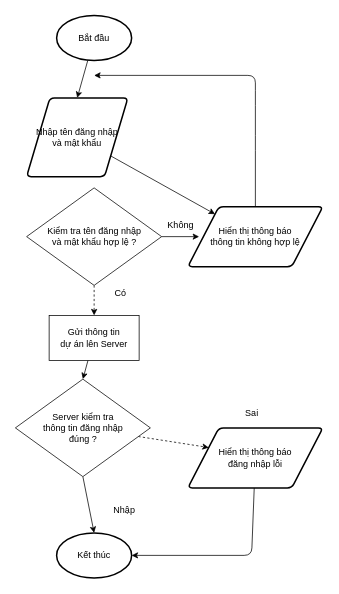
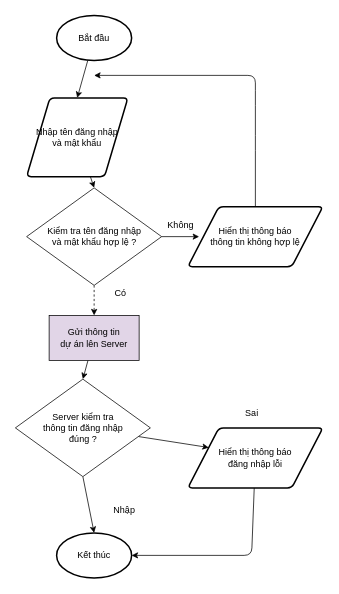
  <mxCell id="0" />
  <mxCell id="1" parent="0" />
  <mxCell id="2" style="edgeStyle=none;html=1;entryX=0.5;entryY=0;entryDx=0;entryDy=0;" parent="1" source="3" target="6" edge="1"><mxGeometry relative="1" as="geometry" /></mxCell>
  <mxCell id="3" value="Bắt đầu" style="strokeWidth=2;html=1;shape=mxgraph.flowchart.start_1;whiteSpace=wrap;" parent="1" vertex="1"><mxGeometry x="75" y="20" width="100" height="60" as="geometry" /></mxCell>
  <mxCell id="4" value="Kết thúc" style="strokeWidth=2;html=1;shape=mxgraph.flowchart.start_1;whiteSpace=wrap;" parent="1" vertex="1"><mxGeometry x="75" y="710" width="100" height="60" as="geometry" /></mxCell>
- <mxCell id="5" style="edgeStyle=none;html=1;" parent="1" source="6" target="13" edge="1"><mxGeometry relative="1" as="geometry" /></mxCell>
+ <mxCell id="5" style="edgeStyle=none;html=1;entryX=0.5;entryY=0;entryDx=0;entryDy=0;" parent="1" source="6" target="9" edge="1"><mxGeometry relative="1" as="geometry" /></mxCell>
  <mxCell id="6" value="Nhập tên đăng nhập &lt;br&gt;và mật khẩu" style="shape=parallelogram;html=1;strokeWidth=2;perimeter=parallelogramPerimeter;whiteSpace=wrap;rounded=1;arcSize=12;size=0.23;" parent="1" vertex="1"><mxGeometry x="35" y="130" width="135" height="105" as="geometry" /></mxCell>
  <mxCell id="7" style="edgeStyle=none;html=1;entryX=0;entryY=0.5;entryDx=0;entryDy=0;entryPerimeter=0;" parent="1" source="9" edge="1"><mxGeometry relative="1" as="geometry"><mxPoint x="265" y="315" as="targetPoint" /></mxGeometry></mxCell>
  <mxCell id="8" style="edgeStyle=none;html=1;dashed=1;" edge="1" parent="1" source="9" target="22"><mxGeometry relative="1" as="geometry" /></mxCell>
  <mxCell id="9" value="Kiểm tra tên đăng nhập&lt;br&gt;và mật khẩu hợp lệ ?" style="shape=rhombus;html=1;dashed=0;whitespace=wrap;perimeter=rhombusPerimeter;" parent="1" vertex="1"><mxGeometry x="35" y="250" width="180" height="130" as="geometry" /></mxCell>
  <mxCell id="10" style="edgeStyle=none;html=1;exitX=0.5;exitY=0;exitDx=0;exitDy=0;" parent="1" source="13" edge="1"><mxGeometry relative="1" as="geometry"><mxPoint x="125" y="100" as="targetPoint" /><Array as="points"><mxPoint x="340" y="190" /><mxPoint x="340" y="130" /><mxPoint x="340" y="100" /></Array><mxPoint x="340" y="270" as="sourcePoint" /></mxGeometry></mxCell>
  <mxCell id="11" value="Không" style="text;html=1;align=center;verticalAlign=middle;resizable=0;points=[];autosize=1;strokeColor=none;" parent="1" vertex="1"><mxGeometry x="215" y="290" width="50" height="20" as="geometry" /></mxCell>
  <mxCell id="12" value="Có" style="text;html=1;align=center;verticalAlign=middle;resizable=0;points=[];autosize=1;strokeColor=none;" parent="1" vertex="1"><mxGeometry x="145" y="380" width="30" height="20" as="geometry" /></mxCell>
  <mxCell id="13" value="Hiển thị thông báo&lt;br&gt;thông tin không hợp lệ" style="shape=parallelogram;html=1;strokeWidth=2;perimeter=parallelogramPerimeter;whiteSpace=wrap;rounded=1;arcSize=12;size=0.23;" parent="1" vertex="1"><mxGeometry x="250" y="275" width="180" height="80" as="geometry" /></mxCell>
  <mxCell id="14" style="edgeStyle=none;html=1;exitX=0.5;exitY=1;exitDx=0;exitDy=0;entryX=0.5;entryY=0;entryDx=0;entryDy=0;" parent="1" source="16" edge="1"><mxGeometry relative="1" as="geometry"><mxPoint x="125" y="710" as="targetPoint" /></mxGeometry></mxCell>
- <mxCell id="15" style="edgeStyle=none;html=1;entryX=0;entryY=0.25;entryDx=0;entryDy=0;dashed=1;" parent="1" source="16" target="18" edge="1"><mxGeometry relative="1" as="geometry" /></mxCell>
+ <mxCell id="15" style="edgeStyle=none;html=1;entryX=0;entryY=0.25;entryDx=0;entryDy=0;" parent="1" source="16" target="18" edge="1"><mxGeometry relative="1" as="geometry" /></mxCell>
  <mxCell id="16" value="Server kiểm tra&lt;br&gt;thông tin đăng nhập&lt;br&gt;đúng ?" style="shape=rhombus;html=1;dashed=0;whitespace=wrap;perimeter=rhombusPerimeter;" parent="1" vertex="1"><mxGeometry x="20" y="505" width="180" height="130" as="geometry" /></mxCell>
  <mxCell id="17" style="edgeStyle=none;html=1;entryX=1;entryY=0.5;entryDx=0;entryDy=0;entryPerimeter=0;" parent="1" source="18" target="4" edge="1"><mxGeometry relative="1" as="geometry"><Array as="points"><mxPoint x="335" y="740" /></Array></mxGeometry></mxCell>
  <mxCell id="18" value="Hiển thị thông báo&lt;br&gt;đăng nhập lỗi" style="shape=parallelogram;html=1;strokeWidth=2;perimeter=parallelogramPerimeter;whiteSpace=wrap;rounded=1;arcSize=12;size=0.23;" parent="1" vertex="1"><mxGeometry x="250" y="570" width="180" height="80" as="geometry" /></mxCell>
  <mxCell id="19" value="Sai" style="text;html=1;align=center;verticalAlign=middle;resizable=0;points=[];autosize=1;strokeColor=none;" parent="1" vertex="1"><mxGeometry x="320" y="540" width="30" height="20" as="geometry" /></mxCell>
  <mxCell id="20" value="Nhập" style="text;html=1;align=center;verticalAlign=middle;resizable=0;points=[];autosize=1;strokeColor=none;" parent="1" vertex="1"><mxGeometry x="145" y="670" width="40" height="20" as="geometry" /></mxCell>
  <mxCell id="21" style="edgeStyle=none;html=1;entryX=0.5;entryY=0;entryDx=0;entryDy=0;" edge="1" parent="1" source="22" target="16"><mxGeometry relative="1" as="geometry" /></mxCell>
- <mxCell id="22" value="Gửi thông tin&lt;br&gt;dự án lên Server" style="rounded=0;whiteSpace=wrap;html=1;" vertex="1" parent="1"><mxGeometry x="65" y="420" width="120" height="60" as="geometry" /></mxCell>
+ <mxCell id="22" value="Gửi thông tin&lt;br&gt;dự án lên Server" style="rounded=0;whiteSpace=wrap;html=1;fillColor=#e1d5e7;" vertex="1" parent="1"><mxGeometry x="65" y="420" width="120" height="60" as="geometry" /></mxCell>
